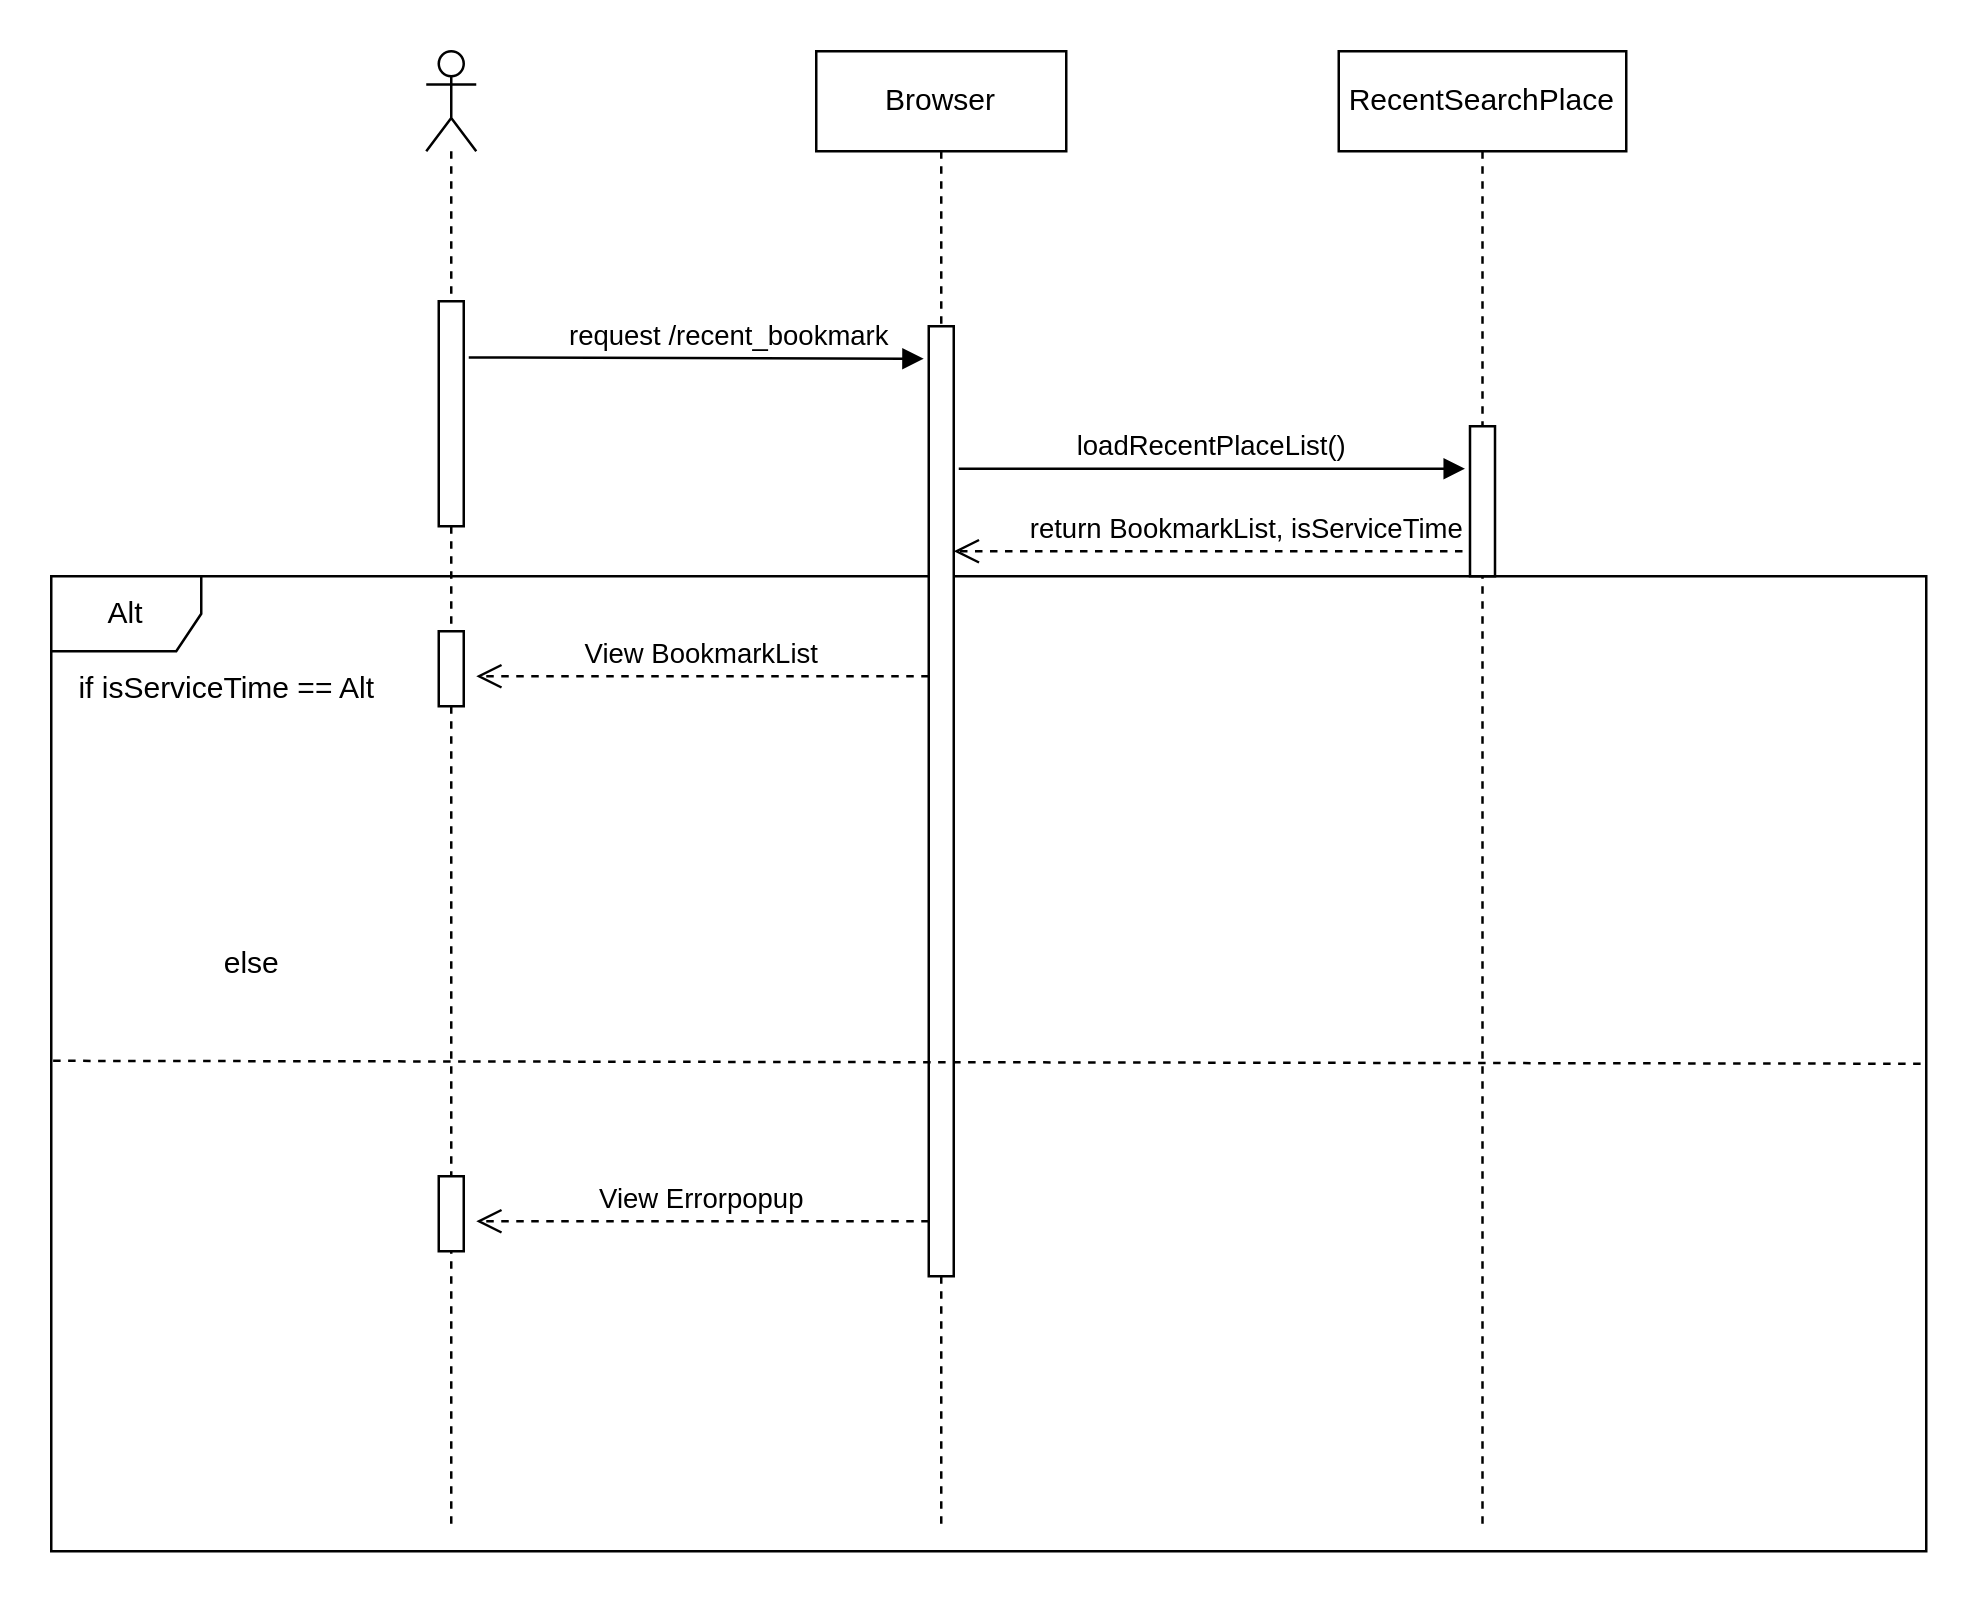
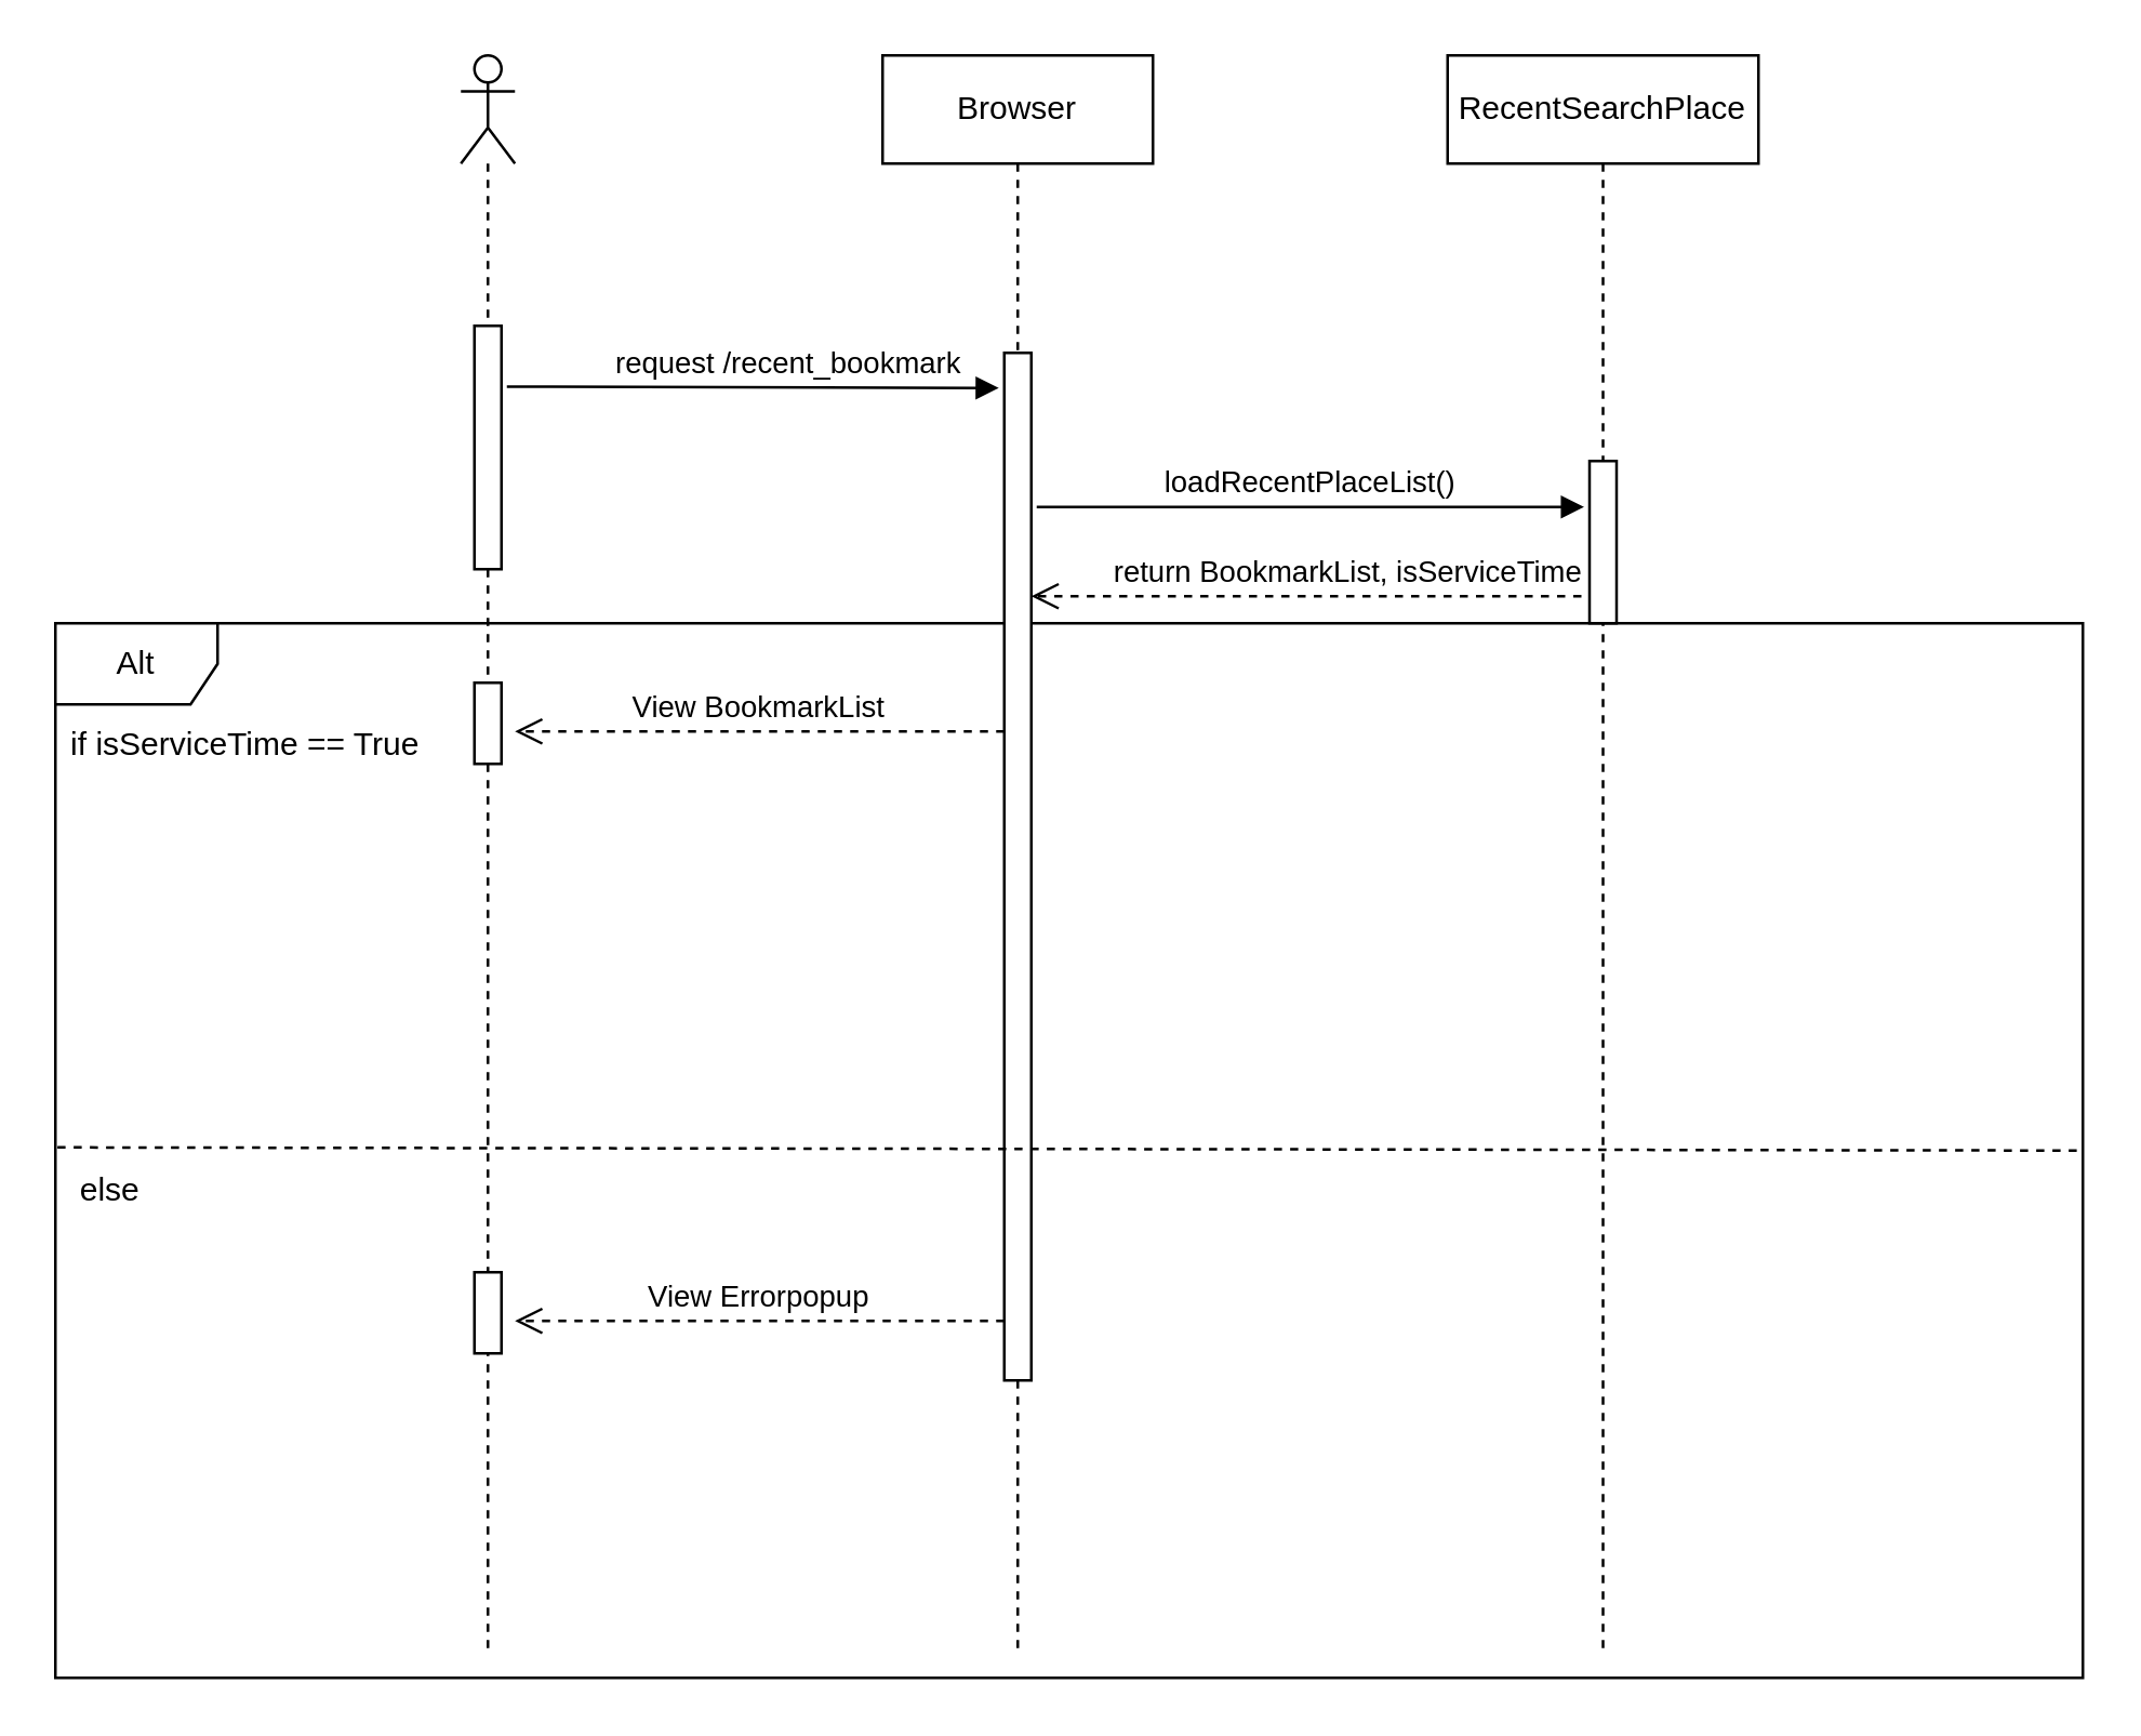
  <mxCell id="0" />
  <mxCell id="1" parent="0" />
  <mxCell id="2" value="Alt" style="shape=umlFrame;whiteSpace=wrap;html=1;" vertex="1" parent="1"><mxGeometry x="20" y="230" width="750" height="390" as="geometry" /></mxCell>
  <mxCell id="3" value="" style="shape=umlLifeline;participant=umlActor;perimeter=lifelinePerimeter;whiteSpace=wrap;html=1;container=1;collapsible=0;recursiveResize=0;verticalAlign=top;spacingTop=36;labelBackgroundColor=#ffffff;outlineConnect=0;" parent="1" vertex="1"><mxGeometry x="170" y="20" width="20" height="590" as="geometry" /></mxCell>
  <mxCell id="4" value="" style="html=1;points=[];perimeter=orthogonalPerimeter;" parent="3" vertex="1"><mxGeometry x="5" y="232" width="10" height="30" as="geometry" /></mxCell>
  <mxCell id="5" value="" style="html=1;points=[];perimeter=orthogonalPerimeter;" vertex="1" parent="3"><mxGeometry x="5" y="450" width="10" height="30" as="geometry" /></mxCell>
  <mxCell id="6" value="View Errorpopup" style="html=1;verticalAlign=bottom;endArrow=open;dashed=1;endSize=8;" edge="1" parent="3"><mxGeometry relative="1" as="geometry"><mxPoint x="201" y="468" as="sourcePoint" /><mxPoint x="20" y="468" as="targetPoint" /></mxGeometry></mxCell>
  <mxCell id="7" value="RecentSearchPlace" style="shape=umlLifeline;perimeter=lifelinePerimeter;whiteSpace=wrap;html=1;container=1;collapsible=0;recursiveResize=0;outlineConnect=0;" parent="1" vertex="1"><mxGeometry x="535" y="20" width="115" height="590" as="geometry" /></mxCell>
  <mxCell id="8" value="loadRecentPlaceList()" style="html=1;verticalAlign=bottom;endArrow=block;entryX=-0.2;entryY=0.283;entryDx=0;entryDy=0;entryPerimeter=0;" parent="7" target="9" edge="1"><mxGeometry width="80" relative="1" as="geometry"><mxPoint x="-152" y="167" as="sourcePoint" /><mxPoint x="-59" y="167" as="targetPoint" /></mxGeometry></mxCell>
  <mxCell id="9" value="" style="html=1;points=[];perimeter=orthogonalPerimeter;" parent="7" vertex="1"><mxGeometry x="52.5" y="150" width="10" height="60" as="geometry" /></mxCell>
  <mxCell id="10" value="return BookmarkList, isServiceTime" style="html=1;verticalAlign=bottom;endArrow=open;dashed=1;endSize=8;exitX=-0.3;exitY=0.833;exitDx=0;exitDy=0;exitPerimeter=0;" parent="7" source="9" edge="1"><mxGeometry x="-0.142" relative="1" as="geometry"><mxPoint x="34" y="200" as="sourcePoint" /><mxPoint x="-154" y="200" as="targetPoint" /><Array as="points" /><mxPoint as="offset" /></mxGeometry></mxCell>
  <mxCell id="11" value="Browser" style="shape=umlLifeline;perimeter=lifelinePerimeter;whiteSpace=wrap;html=1;container=1;collapsible=0;recursiveResize=0;outlineConnect=0;" parent="1" vertex="1"><mxGeometry x="326" y="20" width="100" height="590" as="geometry" /></mxCell>
  <mxCell id="12" value="" style="html=1;points=[];perimeter=orthogonalPerimeter;" parent="11" vertex="1"><mxGeometry x="45" y="110" width="10" height="380" as="geometry" /></mxCell>
  <mxCell id="13" value="request /recent_bookmark" style="html=1;verticalAlign=bottom;endArrow=block;exitX=1.2;exitY=0.25;exitDx=0;exitDy=0;exitPerimeter=0;" parent="1" source="14" edge="1"><mxGeometry x="0.145" width="80" relative="1" as="geometry"><mxPoint x="196" y="141" as="sourcePoint" /><mxPoint x="369" y="143" as="targetPoint" /><Array as="points" /><mxPoint as="offset" /></mxGeometry></mxCell>
  <mxCell id="14" value="" style="html=1;points=[];perimeter=orthogonalPerimeter;" parent="1" vertex="1"><mxGeometry x="175" y="120" width="10" height="90" as="geometry" /></mxCell>
  <mxCell id="15" value="View BookmarkList" style="html=1;verticalAlign=bottom;endArrow=open;dashed=1;endSize=8;" parent="1" edge="1"><mxGeometry relative="1" as="geometry"><mxPoint x="371" y="270" as="sourcePoint" /><mxPoint x="190" y="270" as="targetPoint" /></mxGeometry></mxCell>
- <mxCell id="16" value="if isServiceTime == Alt" style="text;html=1;align=center;verticalAlign=middle;resizable=0;points=[];;autosize=1;" vertex="1" parent="1"><mxGeometry x="20" y="265" width="140" height="20" as="geometry" /></mxCell>
- <mxCell id="17" value="else" style="text;html=1;align=center;verticalAlign=middle;resizable=0;points=[];;autosize=1;" vertex="1" parent="1"><mxGeometry x="80" y="375" width="40" height="20" as="geometry" /></mxCell>
+ <mxCell id="16" value="if isServiceTime == True" style="text;html=1;align=center;verticalAlign=middle;resizable=0;points=[];;autosize=1;" vertex="1" parent="1"><mxGeometry x="20" y="265" width="140" height="20" as="geometry" /></mxCell>
+ <mxCell id="17" value="else" style="text;html=1;align=center;verticalAlign=middle;resizable=0;points=[];;autosize=1;" vertex="1" parent="1"><mxGeometry x="20" y="430" width="40" height="20" as="geometry" /></mxCell>
  <mxCell id="18" value="" style="endArrow=none;dashed=1;html=1;entryX=1;entryY=0.5;entryDx=0;entryDy=0;entryPerimeter=0;exitX=0.001;exitY=0.497;exitDx=0;exitDy=0;exitPerimeter=0;" edge="1" parent="1" source="2" target="2"><mxGeometry width="50" height="50" relative="1" as="geometry"><mxPoint x="20" y="375" as="sourcePoint" /><mxPoint x="70" y="325" as="targetPoint" /></mxGeometry></mxCell>
